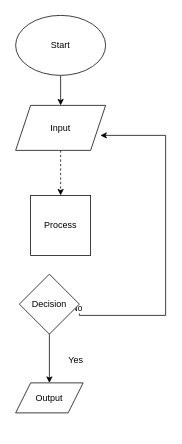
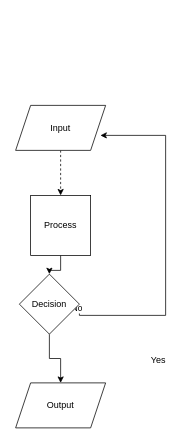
  <mxCell id="0" />
  <mxCell id="1" parent="0" />
- <mxCell id="2" style="edgeStyle=orthogonalEdgeStyle;rounded=0;orthogonalLoop=1;jettySize=auto;html=1;exitX=0.5;exitY=1;exitDx=0;exitDy=0;entryX=0.5;entryY=0;entryDx=0;entryDy=0;" edge="1" parent="1" source="3" target="5"><mxGeometry relative="1" as="geometry" /></mxCell>
- <mxCell id="3" value="&lt;div&gt;Start&lt;/div&gt;" style="ellipse;whiteSpace=wrap;html=1;" vertex="1" parent="1"><mxGeometry width="120" height="80" as="geometry" x="20" y="20" /></mxCell>
  <mxCell id="4" style="edgeStyle=orthogonalEdgeStyle;rounded=0;orthogonalLoop=1;jettySize=auto;html=1;exitX=0.5;exitY=1;exitDx=0;exitDy=0;entryX=0.5;entryY=0;entryDx=0;entryDy=0;dashed=1;" edge="1" parent="1" source="5" target="7"><mxGeometry relative="1" as="geometry" /></mxCell>
  <mxCell id="5" value="&lt;div&gt;Input&lt;/div&gt;" style="shape=parallelogram;perimeter=parallelogramPerimeter;whiteSpace=wrap;html=1;fixedSize=1;" vertex="1" parent="1"><mxGeometry y="140" width="120" height="60" as="geometry" x="20" /></mxCell>
+ <mxCell id="6" style="edgeStyle=orthogonalEdgeStyle;rounded=0;orthogonalLoop=1;jettySize=auto;html=1;exitX=0.5;exitY=1;exitDx=0;exitDy=0;" edge="1" parent="1" source="7" target="11"><mxGeometry relative="1" as="geometry" /></mxCell>
  <mxCell id="7" value="Process" style="whiteSpace=wrap;html=1;aspect=fixed;" vertex="1" parent="1"><mxGeometry x="40" y="260" width="80" height="80" as="geometry" /></mxCell>
  <mxCell id="8" style="edgeStyle=orthogonalEdgeStyle;rounded=0;orthogonalLoop=1;jettySize=auto;html=1;exitX=1;exitY=0.5;exitDx=0;exitDy=0;entryX=0.942;entryY=0.667;entryDx=0;entryDy=0;entryPerimeter=0;" edge="1" parent="1" source="11" target="5"><mxGeometry relative="1" as="geometry"><Array as="points"><mxPoint x="220" y="420" /><mxPoint x="220" y="180" /></Array></mxGeometry></mxCell>
  <mxCell id="9" value="&lt;div&gt;No&lt;/div&gt;" style="edgeLabel;html=1;align=center;verticalAlign=middle;resizable=0;points=[];" vertex="1" connectable="0" parent="8"><mxGeometry x="-0.895" y="-1" relative="1" as="geometry"><mxPoint x="-13" y="-11" as="offset" /></mxGeometry></mxCell>
  <mxCell id="10" style="edgeStyle=orthogonalEdgeStyle;rounded=0;orthogonalLoop=1;jettySize=auto;html=1;exitX=0.5;exitY=1;exitDx=0;exitDy=0;entryX=0.5;entryY=0;entryDx=0;entryDy=0;" edge="1" parent="1" source="11" target="13"><mxGeometry relative="1" as="geometry" /></mxCell>
  <mxCell id="11" value="&lt;div&gt;Decision&lt;/div&gt;" style="rhombus;whiteSpace=wrap;html=1;" vertex="1" parent="1"><mxGeometry x="25" y="365" width="80" height="80" as="geometry" /></mxCell>
- <mxCell id="12" value="&lt;div&gt;Yes&lt;/div&gt;" style="text;html=1;align=center;verticalAlign=middle;resizable=0;points=[];autosize=1;strokeColor=none;fillColor=none;" vertex="1" parent="1"><mxGeometry x="80" y="470" width="40" height="20" as="geometry" /></mxCell>
- <mxCell id="13" value="Output" style="shape=parallelogram;perimeter=parallelogramPerimeter;whiteSpace=wrap;html=1;fixedSize=1;" vertex="1" parent="1"><mxGeometry x="20" y="510" width="90" height="40" as="geometry" /></mxCell>
+ <mxCell id="12" value="&lt;div&gt;Yes&lt;/div&gt;" style="text;html=1;align=center;verticalAlign=middle;resizable=0;points=[];autosize=1;strokeColor=none;fillColor=none;" vertex="1" parent="1"><mxGeometry x="190" y="470" width="40" height="20" as="geometry" /></mxCell>
+ <mxCell id="13" value="Output" style="shape=parallelogram;perimeter=parallelogramPerimeter;whiteSpace=wrap;html=1;fixedSize=1;" vertex="1" parent="1"><mxGeometry y="510" width="120" height="60" as="geometry" x="20" /></mxCell>
